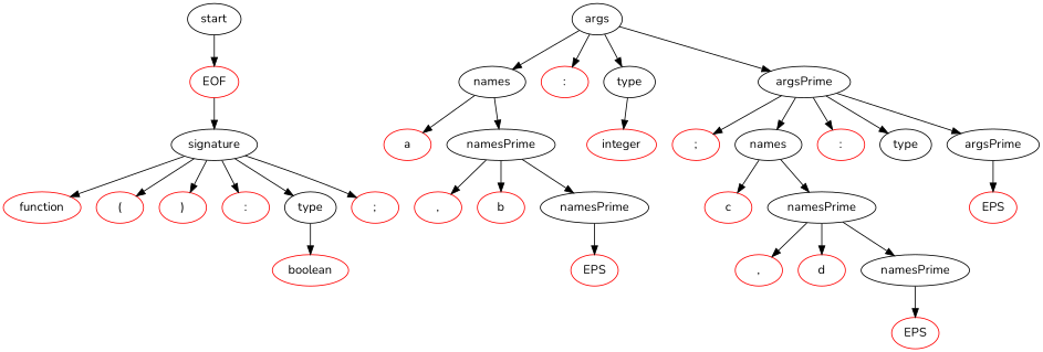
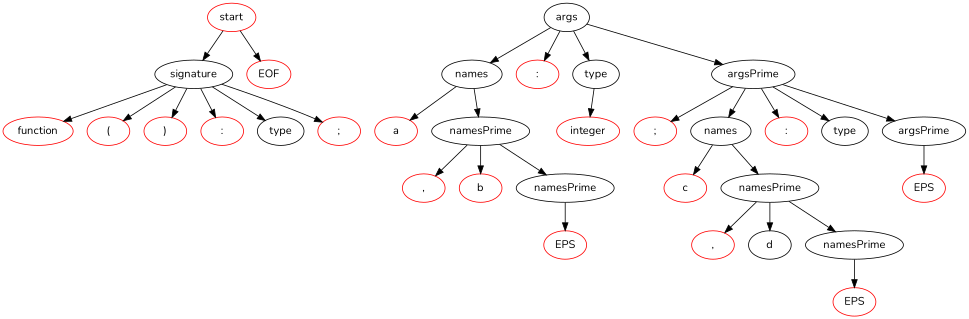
  digraph {
    fontname=Nunito
    node [fontname=Nunito color=red]
    edge [fontname=Nunito]
-   n1 [label=start color=""]
+   n1 [label=start]
    n2 [label=signature color=""]
    n3 [label=EOF]
    n4 [label=function]
    n5 [label="("]
    n6 [label=")"]
    n7 [label=":"]
    n8 [label=type color=""]
    n9 [label=";"]
    n10 [label=args color=""]
    n11 [label=names color=""]
    n12 [label=":"]
    n13 [label=type color=""]
    n14 [label=argsPrime color=""]
-   n15 [label=boolean]
    n16 [label=a]
    n17 [label=namesPrime color=""]
    n18 [label=integer]
    n19 [label=";"]
    n20 [label=names color=""]
    n21 [label=":"]
    n22 [label=type color=""]
    n23 [label=argsPrime color=""]
    n24 [label=","]
    n25 [label=b]
    n26 [label=namesPrime color=""]
    n27 [label=c]
    n28 [label=namesPrime color=""]
    n29 [label=EPS]
    n30 [label=EPS]
    n31 [label=","]
-   n32 [label=d]
+   n32 [color=black label=d]
    n33 [label=namesPrime color=""]
    n34 [label=EPS]
-   n3 -> n2
+   n1 -> n2
    n1 -> n3
    n2 -> n4
    n2 -> n5
    n2 -> n6
    n2 -> n7
    n2 -> n8
    n2 -> n9
-   n8 -> n15
    n10 -> n11
    n10 -> n12
    n10 -> n13
    n10 -> n14
    n11 -> n16
    n11 -> n17
    n13 -> n18
    n14 -> n19
    n14 -> n20
    n14 -> n21
    n14 -> n22
    n14 -> n23
    n17 -> n24
    n17 -> n25
    n17 -> n26
    n20 -> n27
    n20 -> n28
    n23 -> n29
    n26 -> n30
    n28 -> n31
    n28 -> n32
    n28 -> n33
    n33 -> n34
  }
